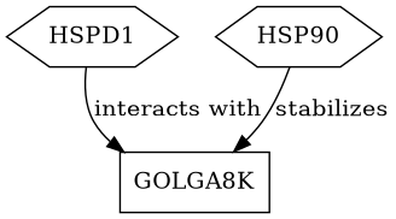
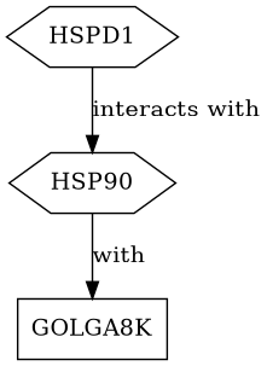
  digraph {
    node [shape=hexagon]
    edge [style=solid]
    HSPD1
    HSP90
    GOLGA8K [shape=box]
-   HSPD1 -> GOLGA8K [evidence="PMID: 12345678" label="interacts with" probability=0.8]
-   HSP90 -> GOLGA8K [evidence="PMID: 23456789" label=stabilizes probability=0.7]
+   HSPD1 -> HSP90 [evidence="PMID: 12345678" label="interacts with" probability=0.8]
+   HSP90 -> GOLGA8K [evidence="PMID: 23456789" label=with probability=0.7]
  }
